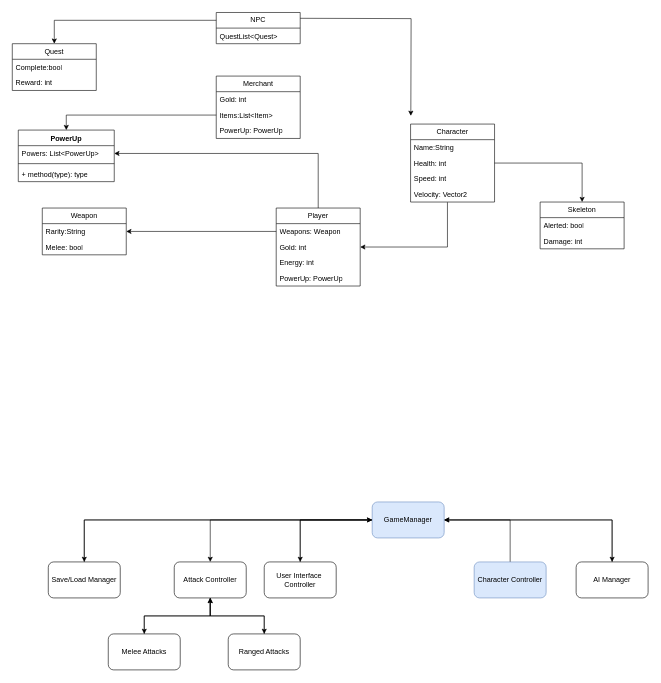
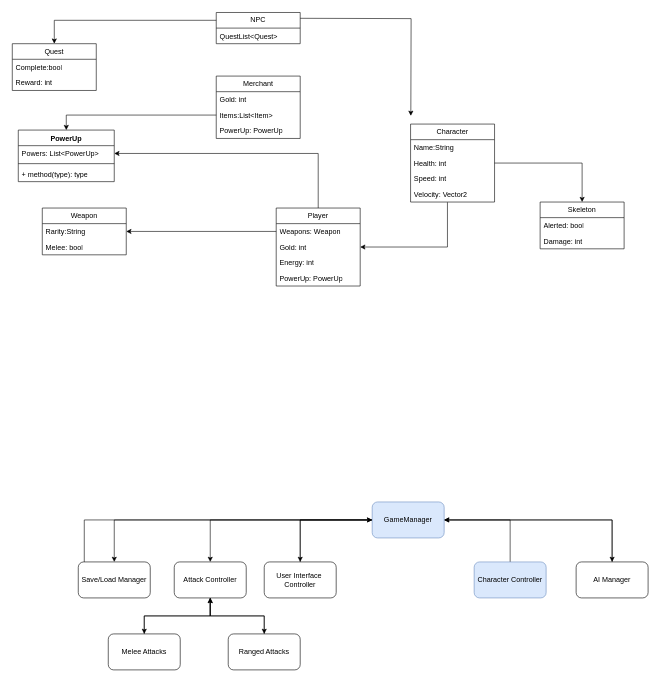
  <mxCell id="0" />
  <mxCell id="1" parent="0" />
  <mxCell id="2" style="edgeStyle=orthogonalEdgeStyle;rounded=0;orthogonalLoop=1;jettySize=auto;html=1;exitX=0;exitY=0.5;exitDx=0;exitDy=0;entryX=0.5;entryY=0;entryDx=0;entryDy=0;" edge="1" parent="1" source="6" target="10"><mxGeometry relative="1" as="geometry" /></mxCell>
  <mxCell id="3" style="edgeStyle=orthogonalEdgeStyle;rounded=0;orthogonalLoop=1;jettySize=auto;html=1;entryX=0.5;entryY=0;entryDx=0;entryDy=0;" edge="1" parent="1" source="6" target="13"><mxGeometry relative="1" as="geometry" /></mxCell>
  <mxCell id="4" style="edgeStyle=orthogonalEdgeStyle;rounded=0;orthogonalLoop=1;jettySize=auto;html=1;entryX=0.5;entryY=0;entryDx=0;entryDy=0;" edge="1" parent="1" source="6" target="19"><mxGeometry relative="1" as="geometry" /></mxCell>
  <mxCell id="5" style="edgeStyle=orthogonalEdgeStyle;rounded=0;orthogonalLoop=1;jettySize=auto;html=1;entryX=0.5;entryY=0;entryDx=0;entryDy=0;" edge="1" parent="1" source="6" target="21"><mxGeometry relative="1" as="geometry"><mxPoint x="1020" y="866" as="targetPoint" /></mxGeometry></mxCell>
  <mxCell id="6" value="GameManager" style="rounded=1;whiteSpace=wrap;html=1;fillColor=#dae8fc;strokeColor=#6c8ebf;" vertex="1" parent="1"><mxGeometry x="620" y="836" width="120" height="60" as="geometry" /></mxCell>
  <mxCell id="7" style="edgeStyle=orthogonalEdgeStyle;rounded=0;orthogonalLoop=1;jettySize=auto;html=1;" edge="1" parent="1" source="8"><mxGeometry relative="1" as="geometry"><mxPoint x="740" y="866" as="targetPoint" /><Array as="points"><mxPoint x="850" y="866" /></Array></mxGeometry></mxCell>
  <mxCell id="8" value="Character Controller" style="rounded=1;whiteSpace=wrap;html=1;fillColor=#dae8fc;strokeColor=#6c8ebf;" vertex="1" parent="1"><mxGeometry x="790" y="936" width="120" height="60" as="geometry" /></mxCell>
  <mxCell id="9" style="edgeStyle=orthogonalEdgeStyle;rounded=0;orthogonalLoop=1;jettySize=auto;html=1;entryX=0;entryY=0.5;entryDx=0;entryDy=0;" edge="1" parent="1" source="10" target="6"><mxGeometry relative="1" as="geometry"><Array as="points"><mxPoint x="500" y="866" /></Array></mxGeometry></mxCell>
  <mxCell id="10" value="User Interface&amp;nbsp;&lt;br&gt;Controller" style="rounded=1;whiteSpace=wrap;html=1;" vertex="1" parent="1"><mxGeometry x="440" y="936" width="120" height="60" as="geometry" /></mxCell>
  <mxCell id="11" style="edgeStyle=orthogonalEdgeStyle;rounded=0;orthogonalLoop=1;jettySize=auto;html=1;entryX=0.5;entryY=0;entryDx=0;entryDy=0;" edge="1" parent="1" source="13" target="15"><mxGeometry relative="1" as="geometry" /></mxCell>
  <mxCell id="12" style="edgeStyle=orthogonalEdgeStyle;rounded=0;orthogonalLoop=1;jettySize=auto;html=1;entryX=0.5;entryY=0;entryDx=0;entryDy=0;" edge="1" parent="1" source="13" target="17"><mxGeometry relative="1" as="geometry" /></mxCell>
  <mxCell id="13" value="Attack Controller" style="rounded=1;whiteSpace=wrap;html=1;" vertex="1" parent="1"><mxGeometry x="290" y="936" width="120" height="60" as="geometry" /></mxCell>
  <mxCell id="14" style="edgeStyle=orthogonalEdgeStyle;rounded=0;orthogonalLoop=1;jettySize=auto;html=1;entryX=0.5;entryY=1;entryDx=0;entryDy=0;" edge="1" parent="1" source="15" target="13"><mxGeometry relative="1" as="geometry" /></mxCell>
  <mxCell id="15" value="Melee Attacks" style="rounded=1;whiteSpace=wrap;html=1;" vertex="1" parent="1"><mxGeometry x="180" y="1056" width="120" height="60" as="geometry" /></mxCell>
  <mxCell id="16" style="edgeStyle=orthogonalEdgeStyle;rounded=0;orthogonalLoop=1;jettySize=auto;html=1;entryX=0.5;entryY=1;entryDx=0;entryDy=0;" edge="1" parent="1" source="17" target="13"><mxGeometry relative="1" as="geometry" /></mxCell>
  <mxCell id="17" value="Ranged Attacks" style="rounded=1;whiteSpace=wrap;html=1;" vertex="1" parent="1"><mxGeometry x="380" y="1056" width="120" height="60" as="geometry" /></mxCell>
  <mxCell id="18" style="edgeStyle=orthogonalEdgeStyle;rounded=0;orthogonalLoop=1;jettySize=auto;html=1;entryX=0;entryY=0.5;entryDx=0;entryDy=0;" edge="1" parent="1" source="19" target="6"><mxGeometry relative="1" as="geometry"><Array as="points"><mxPoint x="140" y="866" /></Array></mxGeometry></mxCell>
- <mxCell id="19" value="Save/Load Manager" style="rounded=1;whiteSpace=wrap;html=1;" vertex="1" parent="1"><mxGeometry x="80" y="936" width="120" height="60" as="geometry" /></mxCell>
+ <mxCell id="19" value="Save/Load Manager" style="rounded=1;whiteSpace=wrap;html=1;" vertex="1" parent="1"><mxGeometry x="130" y="936" width="120" height="60" as="geometry" /></mxCell>
  <mxCell id="20" style="edgeStyle=orthogonalEdgeStyle;rounded=0;orthogonalLoop=1;jettySize=auto;html=1;entryX=1;entryY=0.5;entryDx=0;entryDy=0;" edge="1" parent="1" source="21" target="6"><mxGeometry relative="1" as="geometry"><Array as="points"><mxPoint x="1020" y="866" /></Array></mxGeometry></mxCell>
  <mxCell id="21" value="AI Manager" style="rounded=1;whiteSpace=wrap;html=1;" vertex="1" parent="1"><mxGeometry x="960" y="936" width="120" height="60" as="geometry" /></mxCell>
  <mxCell id="22" value="Character" style="swimlane;fontStyle=0;childLayout=stackLayout;horizontal=1;startSize=26;fillColor=none;horizontalStack=0;resizeParent=1;resizeParentMax=0;resizeLast=0;collapsible=1;marginBottom=0;whiteSpace=wrap;html=1;" vertex="1" parent="1"><mxGeometry x="684" y="206" width="140" height="130" as="geometry" /></mxCell>
  <mxCell id="23" value="Name:String" style="text;strokeColor=none;fillColor=none;align=left;verticalAlign=top;spacingLeft=4;spacingRight=4;overflow=hidden;rotatable=0;points=[[0,0.5],[1,0.5]];portConstraint=eastwest;whiteSpace=wrap;html=1;" vertex="1" parent="22"><mxGeometry y="26" width="140" height="26" as="geometry" /></mxCell>
  <mxCell id="24" value="Health: int" style="text;strokeColor=none;fillColor=none;align=left;verticalAlign=top;spacingLeft=4;spacingRight=4;overflow=hidden;rotatable=0;points=[[0,0.5],[1,0.5]];portConstraint=eastwest;whiteSpace=wrap;html=1;" vertex="1" parent="22"><mxGeometry y="52" width="140" height="26" as="geometry" /></mxCell>
  <mxCell id="25" value="Speed: int" style="text;strokeColor=none;fillColor=none;align=left;verticalAlign=top;spacingLeft=4;spacingRight=4;overflow=hidden;rotatable=0;points=[[0,0.5],[1,0.5]];portConstraint=eastwest;whiteSpace=wrap;html=1;" vertex="1" parent="22"><mxGeometry y="78" width="140" height="26" as="geometry" /></mxCell>
  <mxCell id="26" value="Velocity: Vector2" style="text;strokeColor=none;fillColor=none;align=left;verticalAlign=top;spacingLeft=4;spacingRight=4;overflow=hidden;rotatable=0;points=[[0,0.5],[1,0.5]];portConstraint=eastwest;whiteSpace=wrap;html=1;" vertex="1" parent="22"><mxGeometry y="104" width="140" height="26" as="geometry" /></mxCell>
  <mxCell id="27" value="Skeleton" style="swimlane;fontStyle=0;childLayout=stackLayout;horizontal=1;startSize=26;fillColor=none;horizontalStack=0;resizeParent=1;resizeParentMax=0;resizeLast=0;collapsible=1;marginBottom=0;whiteSpace=wrap;html=1;" vertex="1" parent="1"><mxGeometry x="900" y="336" width="140" height="78" as="geometry" /></mxCell>
  <mxCell id="28" value="Alerted: bool" style="text;strokeColor=none;fillColor=none;align=left;verticalAlign=top;spacingLeft=4;spacingRight=4;overflow=hidden;rotatable=0;points=[[0,0.5],[1,0.5]];portConstraint=eastwest;whiteSpace=wrap;html=1;" vertex="1" parent="27"><mxGeometry y="26" width="140" height="26" as="geometry" /></mxCell>
  <mxCell id="29" value="Damage: int" style="text;strokeColor=none;fillColor=none;align=left;verticalAlign=top;spacingLeft=4;spacingRight=4;overflow=hidden;rotatable=0;points=[[0,0.5],[1,0.5]];portConstraint=eastwest;whiteSpace=wrap;html=1;" vertex="1" parent="27"><mxGeometry y="52" width="140" height="26" as="geometry" /></mxCell>
  <mxCell id="30" style="edgeStyle=orthogonalEdgeStyle;rounded=0;orthogonalLoop=1;jettySize=auto;html=1;" edge="1" parent="1" source="24" target="27"><mxGeometry relative="1" as="geometry" /></mxCell>
  <mxCell id="31" style="edgeStyle=orthogonalEdgeStyle;rounded=0;orthogonalLoop=1;jettySize=auto;html=1;entryX=1;entryY=0.5;entryDx=0;entryDy=0;" edge="1" parent="1" source="32" target="54"><mxGeometry relative="1" as="geometry" /></mxCell>
  <mxCell id="32" value="Player" style="swimlane;fontStyle=0;childLayout=stackLayout;horizontal=1;startSize=26;fillColor=none;horizontalStack=0;resizeParent=1;resizeParentMax=0;resizeLast=0;collapsible=1;marginBottom=0;whiteSpace=wrap;html=1;" vertex="1" parent="1"><mxGeometry x="460" y="346" width="140" height="130" as="geometry" /></mxCell>
  <mxCell id="33" value="Weapons: Weapon" style="text;strokeColor=none;fillColor=none;align=left;verticalAlign=top;spacingLeft=4;spacingRight=4;overflow=hidden;rotatable=0;points=[[0,0.5],[1,0.5]];portConstraint=eastwest;whiteSpace=wrap;html=1;" vertex="1" parent="32"><mxGeometry y="26" width="140" height="26" as="geometry" /></mxCell>
  <mxCell id="34" value="Gold: int" style="text;strokeColor=none;fillColor=none;align=left;verticalAlign=top;spacingLeft=4;spacingRight=4;overflow=hidden;rotatable=0;points=[[0,0.5],[1,0.5]];portConstraint=eastwest;whiteSpace=wrap;html=1;" vertex="1" parent="32"><mxGeometry y="52" width="140" height="26" as="geometry" /></mxCell>
  <mxCell id="35" value="Energy: int" style="text;strokeColor=none;fillColor=none;align=left;verticalAlign=top;spacingLeft=4;spacingRight=4;overflow=hidden;rotatable=0;points=[[0,0.5],[1,0.5]];portConstraint=eastwest;whiteSpace=wrap;html=1;" vertex="1" parent="32"><mxGeometry y="78" width="140" height="26" as="geometry" /></mxCell>
  <mxCell id="36" value="PowerUp: PowerUp" style="text;strokeColor=none;fillColor=none;align=left;verticalAlign=top;spacingLeft=4;spacingRight=4;overflow=hidden;rotatable=0;points=[[0,0.5],[1,0.5]];portConstraint=eastwest;whiteSpace=wrap;html=1;" vertex="1" parent="32"><mxGeometry y="104" width="140" height="26" as="geometry" /></mxCell>
  <mxCell id="37" value="Weapon" style="swimlane;fontStyle=0;childLayout=stackLayout;horizontal=1;startSize=26;fillColor=none;horizontalStack=0;resizeParent=1;resizeParentMax=0;resizeLast=0;collapsible=1;marginBottom=0;whiteSpace=wrap;html=1;" vertex="1" parent="1"><mxGeometry x="70" y="346" width="140" height="78" as="geometry" /></mxCell>
  <mxCell id="38" value="Rarity:String" style="text;strokeColor=none;fillColor=none;align=left;verticalAlign=top;spacingLeft=4;spacingRight=4;overflow=hidden;rotatable=0;points=[[0,0.5],[1,0.5]];portConstraint=eastwest;whiteSpace=wrap;html=1;" vertex="1" parent="37"><mxGeometry y="26" width="140" height="26" as="geometry" /></mxCell>
  <mxCell id="39" value="Melee: bool" style="text;strokeColor=none;fillColor=none;align=left;verticalAlign=top;spacingLeft=4;spacingRight=4;overflow=hidden;rotatable=0;points=[[0,0.5],[1,0.5]];portConstraint=eastwest;whiteSpace=wrap;html=1;" vertex="1" parent="37"><mxGeometry y="52" width="140" height="26" as="geometry" /></mxCell>
  <mxCell id="40" style="edgeStyle=orthogonalEdgeStyle;rounded=0;orthogonalLoop=1;jettySize=auto;html=1;" edge="1" parent="1" source="33" target="38"><mxGeometry relative="1" as="geometry"><mxPoint x="250" y="385" as="targetPoint" /></mxGeometry></mxCell>
  <mxCell id="41" style="edgeStyle=orthogonalEdgeStyle;rounded=0;orthogonalLoop=1;jettySize=auto;html=1;exitX=0.439;exitY=1.014;exitDx=0;exitDy=0;exitPerimeter=0;" edge="1" parent="1" source="26" target="34"><mxGeometry relative="1" as="geometry" /></mxCell>
  <mxCell id="42" value="NPC" style="swimlane;fontStyle=0;childLayout=stackLayout;horizontal=1;startSize=26;fillColor=none;horizontalStack=0;resizeParent=1;resizeParentMax=0;resizeLast=0;collapsible=1;marginBottom=0;whiteSpace=wrap;html=1;" vertex="1" parent="1"><mxGeometry x="360" y="20" width="140" height="52" as="geometry" /></mxCell>
  <mxCell id="43" value="QuestList&amp;lt;Quest&amp;gt;" style="text;strokeColor=none;fillColor=none;align=left;verticalAlign=top;spacingLeft=4;spacingRight=4;overflow=hidden;rotatable=0;points=[[0,0.5],[1,0.5]];portConstraint=eastwest;whiteSpace=wrap;html=1;" vertex="1" parent="42"><mxGeometry y="26" width="140" height="26" as="geometry" /></mxCell>
  <mxCell id="44" value="Quest" style="swimlane;fontStyle=0;childLayout=stackLayout;horizontal=1;startSize=26;fillColor=none;horizontalStack=0;resizeParent=1;resizeParentMax=0;resizeLast=0;collapsible=1;marginBottom=0;whiteSpace=wrap;html=1;" vertex="1" parent="1"><mxGeometry x="20" y="72" width="140" height="78" as="geometry" /></mxCell>
  <mxCell id="45" value="Complete:bool" style="text;strokeColor=none;fillColor=none;align=left;verticalAlign=top;spacingLeft=4;spacingRight=4;overflow=hidden;rotatable=0;points=[[0,0.5],[1,0.5]];portConstraint=eastwest;whiteSpace=wrap;html=1;" vertex="1" parent="44"><mxGeometry y="26" width="140" height="26" as="geometry" /></mxCell>
  <mxCell id="46" value="Reward: int" style="text;strokeColor=none;fillColor=none;align=left;verticalAlign=top;spacingLeft=4;spacingRight=4;overflow=hidden;rotatable=0;points=[[0,0.5],[1,0.5]];portConstraint=eastwest;whiteSpace=wrap;html=1;" vertex="1" parent="44"><mxGeometry y="52" width="140" height="26" as="geometry" /></mxCell>
  <mxCell id="47" style="edgeStyle=orthogonalEdgeStyle;rounded=0;orthogonalLoop=1;jettySize=auto;html=1;entryX=0.5;entryY=0;entryDx=0;entryDy=0;exitX=0;exitY=0.25;exitDx=0;exitDy=0;" edge="1" parent="1" source="42" target="44"><mxGeometry relative="1" as="geometry"><mxPoint x="200" y="95" as="targetPoint" /></mxGeometry></mxCell>
  <mxCell id="48" style="edgeStyle=orthogonalEdgeStyle;rounded=0;orthogonalLoop=1;jettySize=auto;html=1;entryX=0.003;entryY=0.12;entryDx=0;entryDy=0;entryPerimeter=0;" edge="1" parent="1"><mxGeometry relative="1" as="geometry"><mxPoint x="500" y="29.68" as="sourcePoint" /><mxPoint x="684.42" y="192.28" as="targetPoint" /></mxGeometry></mxCell>
  <mxCell id="49" value="Merchant" style="swimlane;fontStyle=0;childLayout=stackLayout;horizontal=1;startSize=26;fillColor=none;horizontalStack=0;resizeParent=1;resizeParentMax=0;resizeLast=0;collapsible=1;marginBottom=0;whiteSpace=wrap;html=1;" vertex="1" parent="1"><mxGeometry x="360" y="126" width="140" height="104" as="geometry" /></mxCell>
  <mxCell id="50" value="Gold: int" style="text;strokeColor=none;fillColor=none;align=left;verticalAlign=top;spacingLeft=4;spacingRight=4;overflow=hidden;rotatable=0;points=[[0,0.5],[1,0.5]];portConstraint=eastwest;whiteSpace=wrap;html=1;" vertex="1" parent="49"><mxGeometry y="26" width="140" height="26" as="geometry" /></mxCell>
  <mxCell id="51" value="Items:List&amp;lt;Item&amp;gt;" style="text;strokeColor=none;fillColor=none;align=left;verticalAlign=top;spacingLeft=4;spacingRight=4;overflow=hidden;rotatable=0;points=[[0,0.5],[1,0.5]];portConstraint=eastwest;whiteSpace=wrap;html=1;" vertex="1" parent="49"><mxGeometry y="52" width="140" height="26" as="geometry" /></mxCell>
  <mxCell id="52" value="PowerUp: PowerUp" style="text;strokeColor=none;fillColor=none;align=left;verticalAlign=top;spacingLeft=4;spacingRight=4;overflow=hidden;rotatable=0;points=[[0,0.5],[1,0.5]];portConstraint=eastwest;whiteSpace=wrap;html=1;" vertex="1" parent="49"><mxGeometry y="78" width="140" height="26" as="geometry" /></mxCell>
  <mxCell id="53" value="PowerUp" style="swimlane;fontStyle=1;align=center;verticalAlign=top;childLayout=stackLayout;horizontal=1;startSize=26;horizontalStack=0;resizeParent=1;resizeParentMax=0;resizeLast=0;collapsible=1;marginBottom=0;whiteSpace=wrap;html=1;" vertex="1" parent="1"><mxGeometry x="30" y="216" width="160" height="86" as="geometry" /></mxCell>
  <mxCell id="54" value="Powers: List&amp;lt;PowerUp&amp;gt;" style="text;strokeColor=none;fillColor=none;align=left;verticalAlign=top;spacingLeft=4;spacingRight=4;overflow=hidden;rotatable=0;points=[[0,0.5],[1,0.5]];portConstraint=eastwest;whiteSpace=wrap;html=1;" vertex="1" parent="53"><mxGeometry y="26" width="160" height="26" as="geometry" /></mxCell>
  <mxCell id="55" value="" style="line;strokeWidth=1;fillColor=none;align=left;verticalAlign=middle;spacingTop=-1;spacingLeft=3;spacingRight=3;rotatable=0;labelPosition=right;points=[];portConstraint=eastwest;strokeColor=inherit;" vertex="1" parent="53"><mxGeometry y="52" width="160" height="8" as="geometry" /></mxCell>
  <mxCell id="56" value="+ method(type): type" style="text;strokeColor=none;fillColor=none;align=left;verticalAlign=top;spacingLeft=4;spacingRight=4;overflow=hidden;rotatable=0;points=[[0,0.5],[1,0.5]];portConstraint=eastwest;whiteSpace=wrap;html=1;" vertex="1" parent="53"><mxGeometry y="60" width="160" height="26" as="geometry" /></mxCell>
  <mxCell id="57" style="edgeStyle=orthogonalEdgeStyle;rounded=0;orthogonalLoop=1;jettySize=auto;html=1;entryX=0.5;entryY=0;entryDx=0;entryDy=0;" edge="1" parent="1" source="51" target="53"><mxGeometry relative="1" as="geometry" /></mxCell>
